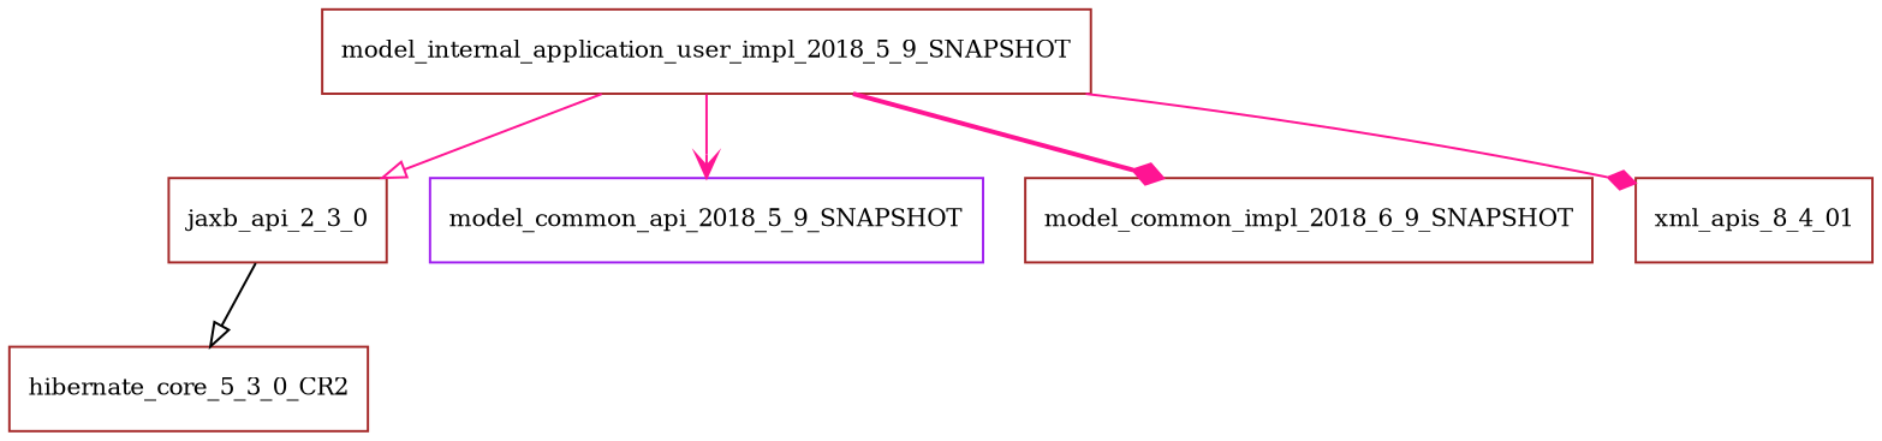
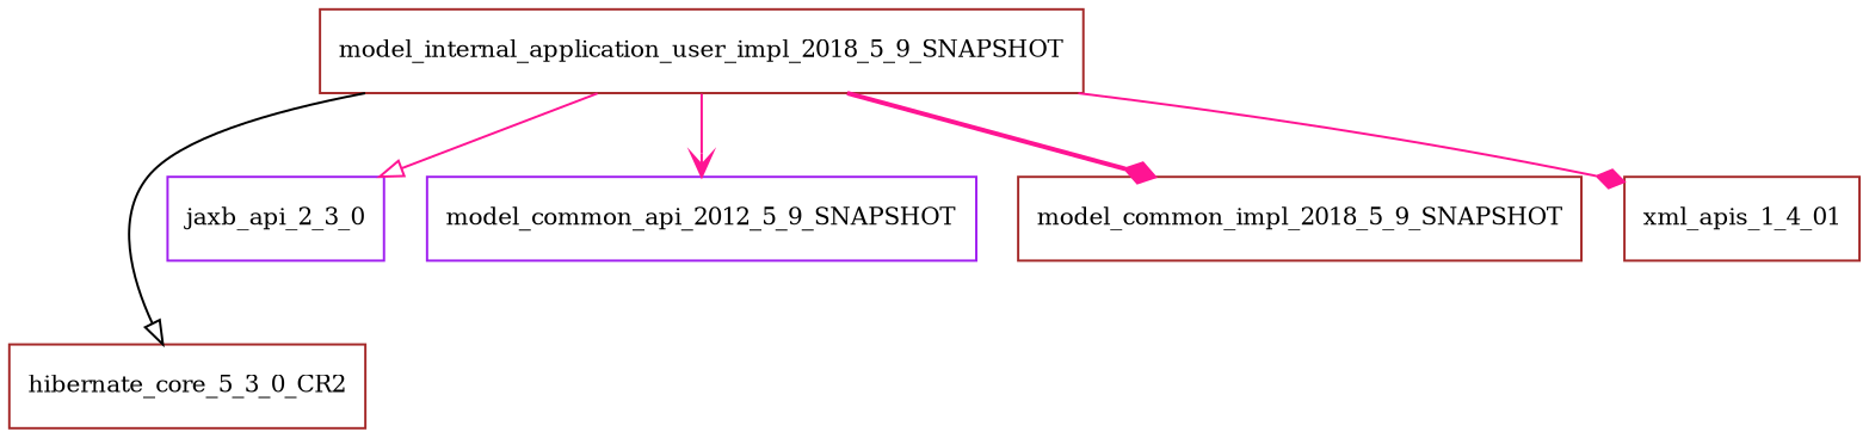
  digraph {
    node [color=brown fontsize=10.0 shape=box]
    edge [arrowhead=onormal color=deeppink style=solid]
    model_internal_application_user_impl_2018_5_9_SNAPSHOT
    hibernate_core_5_3_0_CR2
-   jaxb_api_2_3_0
-   model_common_api_2018_5_9_SNAPSHOT [color=purple]
-   model_common_impl_2018_5_9_SNAPSHOT [label=model_common_impl_2018_6_9_SNAPSHOT]
-   xml_apis_1_4_01 [label=xml_apis_8_4_01]
-   jaxb_api_2_3_0 -> hibernate_core_5_3_0_CR2 [color=black]
+   jaxb_api_2_3_0 [color=purple]
+   model_common_api_2018_5_9_SNAPSHOT [color=purple label=model_common_api_2012_5_9_SNAPSHOT]
+   model_common_impl_2018_5_9_SNAPSHOT
+   xml_apis_1_4_01
+   model_internal_application_user_impl_2018_5_9_SNAPSHOT -> hibernate_core_5_3_0_CR2 [color=black]
    model_internal_application_user_impl_2018_5_9_SNAPSHOT -> jaxb_api_2_3_0
    model_internal_application_user_impl_2018_5_9_SNAPSHOT -> model_common_api_2018_5_9_SNAPSHOT [arrowhead=vee]
    model_internal_application_user_impl_2018_5_9_SNAPSHOT -> model_common_impl_2018_5_9_SNAPSHOT [arrowhead=diamond style=bold]
    model_internal_application_user_impl_2018_5_9_SNAPSHOT -> xml_apis_1_4_01 [arrowhead=diamond]
  }
